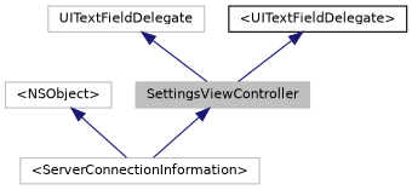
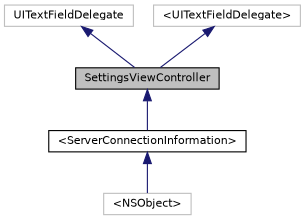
  digraph {
    node [color=grey75 fillcolor=white fontname=Helvetica fontsize=10 shape=record style=filled]
    edge [color=midnightblue dir=back fontname=Helvetica fontsize=10 labelfontname=Helvetica labelfontsize=10 style=solid]
-   n1 [fillcolor=grey75 fontcolor=black height=0.2 label=SettingsViewController width=0.4]
-   n2 [height=0.2 label="\<ServerConnectionInformation\>" width=0.4]
+   n1 [color=black fillcolor=grey75 fontcolor=black height=0.2 label=SettingsViewController width=0.4]
+   n2 [color=black height=0.2 label="\<ServerConnectionInformation\>" width=0.4]
    n3 [height=0.2 label=UITextFieldDelegate width=0.4]
-   n4 [color=black height=0.2 label="\<UITextFieldDelegate\>" width=0.4]
+   n4 [height=0.2 label="\<UITextFieldDelegate\>" width=0.4]
    n5 [height=0.2 label="\<NSObject\>" width=0.4]
    n1 -> n2
    n3 -> n1
    n4 -> n1
-   n5 -> n2
+   n2 -> n5
  }
